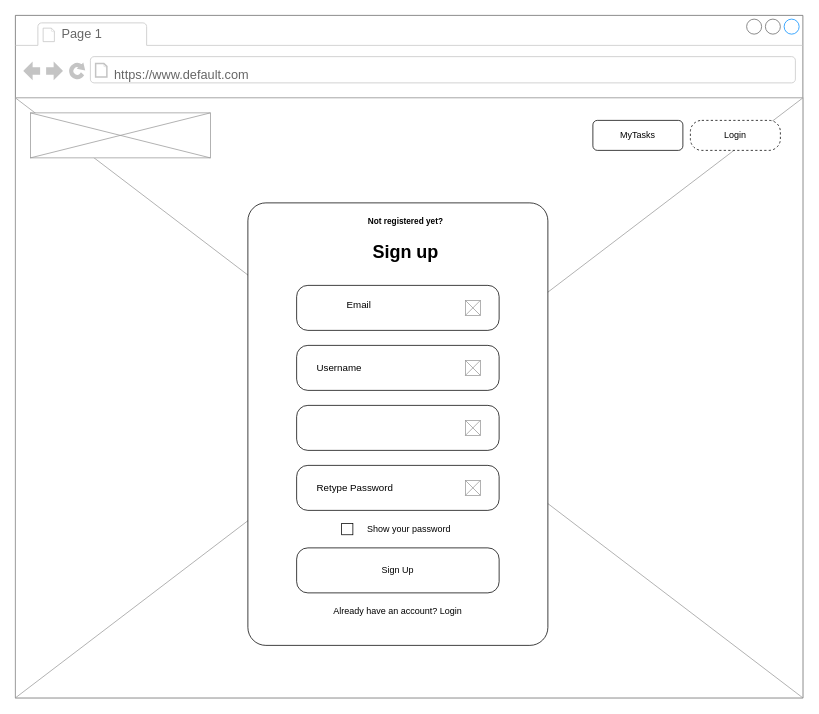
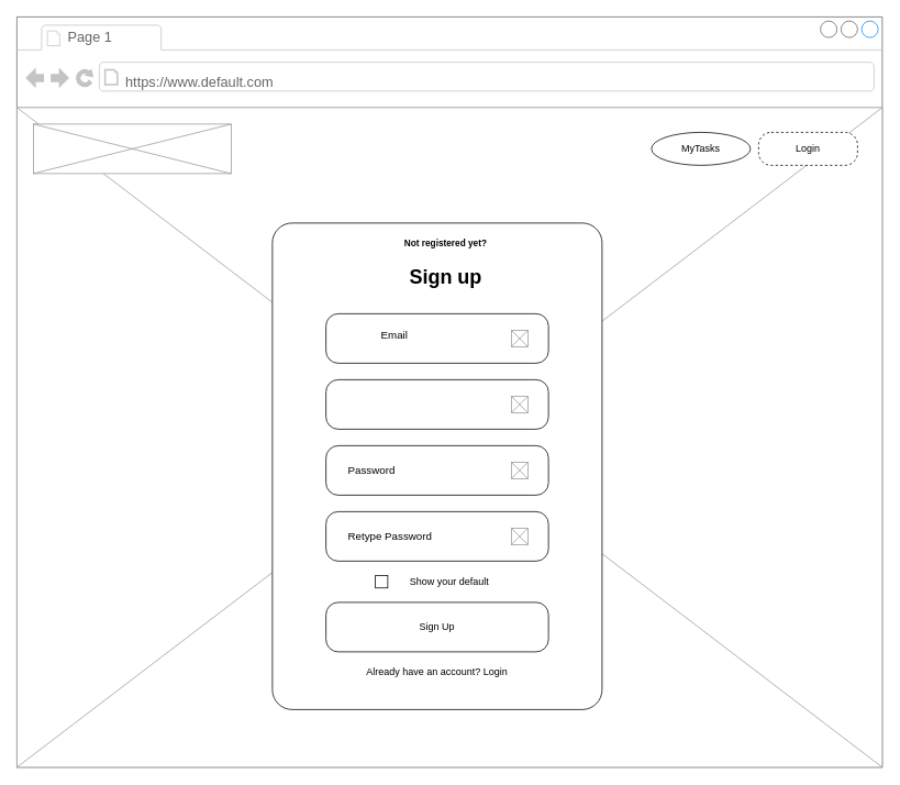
  <mxCell id="0" />
  <mxCell id="1" parent="0" />
  <mxCell id="2" value="" style="strokeWidth=1;shadow=0;dashed=0;align=center;html=1;shape=mxgraph.mockup.containers.browserWindow;rSize=0;strokeColor=#666666;mainText=,;recursiveResize=0;rounded=0;labelBackgroundColor=none;fontFamily=Verdana;fontSize=12" parent="1" vertex="1"><mxGeometry x="20" y="20" width="1050" height="910" as="geometry" /></mxCell>
  <mxCell id="3" value="Page 1" style="strokeWidth=1;shadow=0;dashed=0;align=center;html=1;shape=mxgraph.mockup.containers.anchor;fontSize=17;fontColor=#666666;align=left;" parent="2" vertex="1"><mxGeometry x="60" y="12" width="110" height="26" as="geometry" /></mxCell>
  <mxCell id="4" value="https://www.default.com" style="strokeWidth=1;shadow=0;dashed=0;align=center;html=1;shape=mxgraph.mockup.containers.anchor;rSize=0;fontSize=17;fontColor=#666666;align=left;" parent="2" vertex="1"><mxGeometry x="130" y="60" width="405" height="40" as="geometry" /></mxCell>
  <mxCell id="5" value="" style="verticalLabelPosition=bottom;shadow=0;dashed=0;align=center;html=1;verticalAlign=top;strokeWidth=1;shape=mxgraph.mockup.graphics.simpleIcon;strokeColor=#999999;fillColor=#ffffff;rounded=0;labelBackgroundColor=none;fontFamily=Verdana;fontSize=12;fontColor=#000000;" vertex="1" parent="2"><mxGeometry y="110" width="1050" height="800" as="geometry" /></mxCell>
  <mxCell id="6" value="" style="rounded=1;whiteSpace=wrap;html=1;arcSize=6;" vertex="1" parent="2"><mxGeometry x="310" y="250" width="400" height="590" as="geometry" /></mxCell>
  <mxCell id="7" value="" style="rounded=1;whiteSpace=wrap;html=1;arcSize=25;" vertex="1" parent="2"><mxGeometry x="375" y="360" width="270" height="60" as="geometry" /></mxCell>
  <mxCell id="8" value="Email" style="text;html=1;strokeColor=none;fillColor=none;align=left;verticalAlign=middle;whiteSpace=wrap;rounded=0;fontSize=13;" vertex="1" parent="2"><mxGeometry x="440" y="370" width="150" height="30" as="geometry" /></mxCell>
  <mxCell id="9" value="" style="verticalLabelPosition=bottom;shadow=0;dashed=0;align=center;html=1;verticalAlign=top;strokeWidth=1;shape=mxgraph.mockup.graphics.simpleIcon;strokeColor=#999999;" vertex="1" parent="2"><mxGeometry x="20" y="130" width="240" height="60" as="geometry" /></mxCell>
- <mxCell id="10" value="MyTasks" style="rounded=1;whiteSpace=wrap;html=1;" vertex="1" parent="2"><mxGeometry x="770" y="140" width="120" height="40" as="geometry" /></mxCell>
+ <mxCell id="10" value="MyTasks" style="ellipse;whiteSpace=wrap;html=1;" vertex="1" parent="2"><mxGeometry x="770" y="140" width="120" height="40" as="geometry" /></mxCell>
  <mxCell id="11" value="Login" style="rounded=1;whiteSpace=wrap;html=1;arcSize=38;dashed=1;" vertex="1" parent="2"><mxGeometry x="900" y="140" width="120" height="40" as="geometry" /></mxCell>
  <mxCell id="12" value="&lt;h1 style=&quot;font-size: 11px;&quot;&gt;Not registered yet?&lt;/h1&gt;" style="text;html=1;strokeColor=none;fillColor=none;spacing=5;spacingTop=-20;whiteSpace=wrap;overflow=hidden;rounded=0;align=center;verticalAlign=middle;fontSize=11;" vertex="1" parent="2"><mxGeometry x="338" y="260" width="365" height="50" as="geometry" /></mxCell>
  <mxCell id="13" value="&lt;h1&gt;Sign up&lt;/h1&gt;" style="text;html=1;strokeColor=none;fillColor=none;spacing=5;spacingTop=-20;whiteSpace=wrap;overflow=hidden;rounded=0;align=center;verticalAlign=middle;" vertex="1" parent="2"><mxGeometry x="338" y="300" width="365" height="50" as="geometry" /></mxCell>
  <mxCell id="14" value="" style="verticalLabelPosition=bottom;shadow=0;dashed=0;align=center;html=1;verticalAlign=top;strokeWidth=1;shape=mxgraph.mockup.graphics.simpleIcon;strokeColor=#999999;" vertex="1" parent="2"><mxGeometry x="600" y="380" width="20" height="20" as="geometry" /></mxCell>
  <mxCell id="15" value="" style="rounded=1;whiteSpace=wrap;html=1;arcSize=25;" vertex="1" parent="2"><mxGeometry x="375" y="440" width="270" height="60" as="geometry" /></mxCell>
- <mxCell id="16" value="Username" style="text;html=1;strokeColor=none;fillColor=none;align=left;verticalAlign=middle;whiteSpace=wrap;rounded=0;fontSize=13;" vertex="1" parent="2"><mxGeometry x="400" y="455" width="150" height="30" as="geometry" /></mxCell>
  <mxCell id="17" value="" style="verticalLabelPosition=bottom;shadow=0;dashed=0;align=center;html=1;verticalAlign=top;strokeWidth=1;shape=mxgraph.mockup.graphics.simpleIcon;strokeColor=#999999;" vertex="1" parent="2"><mxGeometry x="600" y="460" width="20" height="20" as="geometry" /></mxCell>
  <mxCell id="18" value="" style="rounded=1;whiteSpace=wrap;html=1;arcSize=25;" vertex="1" parent="2"><mxGeometry x="375" y="520" width="270" height="60" as="geometry" /></mxCell>
+ <mxCell id="19" value="Password" style="text;html=1;strokeColor=none;fillColor=none;align=left;verticalAlign=middle;whiteSpace=wrap;rounded=0;fontSize=13;" vertex="1" parent="2"><mxGeometry x="400" y="535" width="150" height="30" as="geometry" /></mxCell>
  <mxCell id="20" value="" style="verticalLabelPosition=bottom;shadow=0;dashed=0;align=center;html=1;verticalAlign=top;strokeWidth=1;shape=mxgraph.mockup.graphics.simpleIcon;strokeColor=#999999;" vertex="1" parent="2"><mxGeometry x="600" y="540" width="20" height="20" as="geometry" /></mxCell>
  <mxCell id="21" value="" style="rounded=1;whiteSpace=wrap;html=1;arcSize=25;" vertex="1" parent="2"><mxGeometry x="375" y="600" width="270" height="60" as="geometry" /></mxCell>
  <mxCell id="22" value="Retype Password" style="text;html=1;strokeColor=none;fillColor=none;align=left;verticalAlign=middle;whiteSpace=wrap;rounded=0;fontSize=13;" vertex="1" parent="2"><mxGeometry x="400" y="615" width="150" height="30" as="geometry" /></mxCell>
  <mxCell id="23" value="" style="verticalLabelPosition=bottom;shadow=0;dashed=0;align=center;html=1;verticalAlign=top;strokeWidth=1;shape=mxgraph.mockup.graphics.simpleIcon;strokeColor=#999999;" vertex="1" parent="2"><mxGeometry x="600" y="620" width="20" height="20" as="geometry" /></mxCell>
  <mxCell id="24" value="Sign Up" style="rounded=1;whiteSpace=wrap;html=1;arcSize=25;" vertex="1" parent="2"><mxGeometry x="375" y="710" width="270" height="60" as="geometry" /></mxCell>
- <mxCell id="25" value="Show your password" style="text;html=1;strokeColor=none;fillColor=none;align=center;verticalAlign=middle;whiteSpace=wrap;rounded=0;" vertex="1" parent="2"><mxGeometry x="435" y="670" width="180" height="30" as="geometry" /></mxCell>
+ <mxCell id="25" value="Show your default" style="text;html=1;strokeColor=none;fillColor=none;align=center;verticalAlign=middle;whiteSpace=wrap;rounded=0;" vertex="1" parent="2"><mxGeometry x="435" y="670" width="180" height="30" as="geometry" /></mxCell>
  <mxCell id="26" value="" style="rounded=0;whiteSpace=wrap;html=1;" vertex="1" parent="2"><mxGeometry x="435" y="677.5" width="15" height="15" as="geometry" /></mxCell>
  <mxCell id="27" value="Already have an account? Login" style="text;html=1;strokeColor=none;fillColor=none;align=center;verticalAlign=middle;whiteSpace=wrap;rounded=0;" vertex="1" parent="2"><mxGeometry x="420" y="780" width="180" height="30" as="geometry" /></mxCell>
